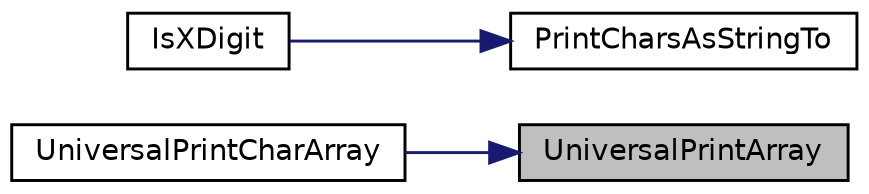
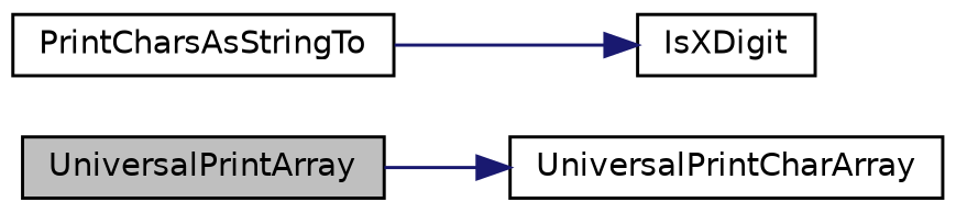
  digraph {
    rankdir=LR
    node [color=black fontname=Helvetica fontsize=10 shape=record]
    edge [color=midnightblue fontname=Helvetica fontsize=10 labelfontname=Helvetica labelfontsize=10 style=solid]
    n1 [fillcolor=grey75 fontcolor=black height=0.2 label=UniversalPrintArray style=filled width=0.4]
    n2 [height=0.2 label=UniversalPrintCharArray width=0.4]
    n3 [height=0.2 label=PrintCharsAsStringTo width=0.4]
    n4 [height=0.2 label=IsXDigit width=0.4]
-   n2 -> n1
-   n4 -> n3
+   n1 -> n2
+   n3 -> n4
  }
